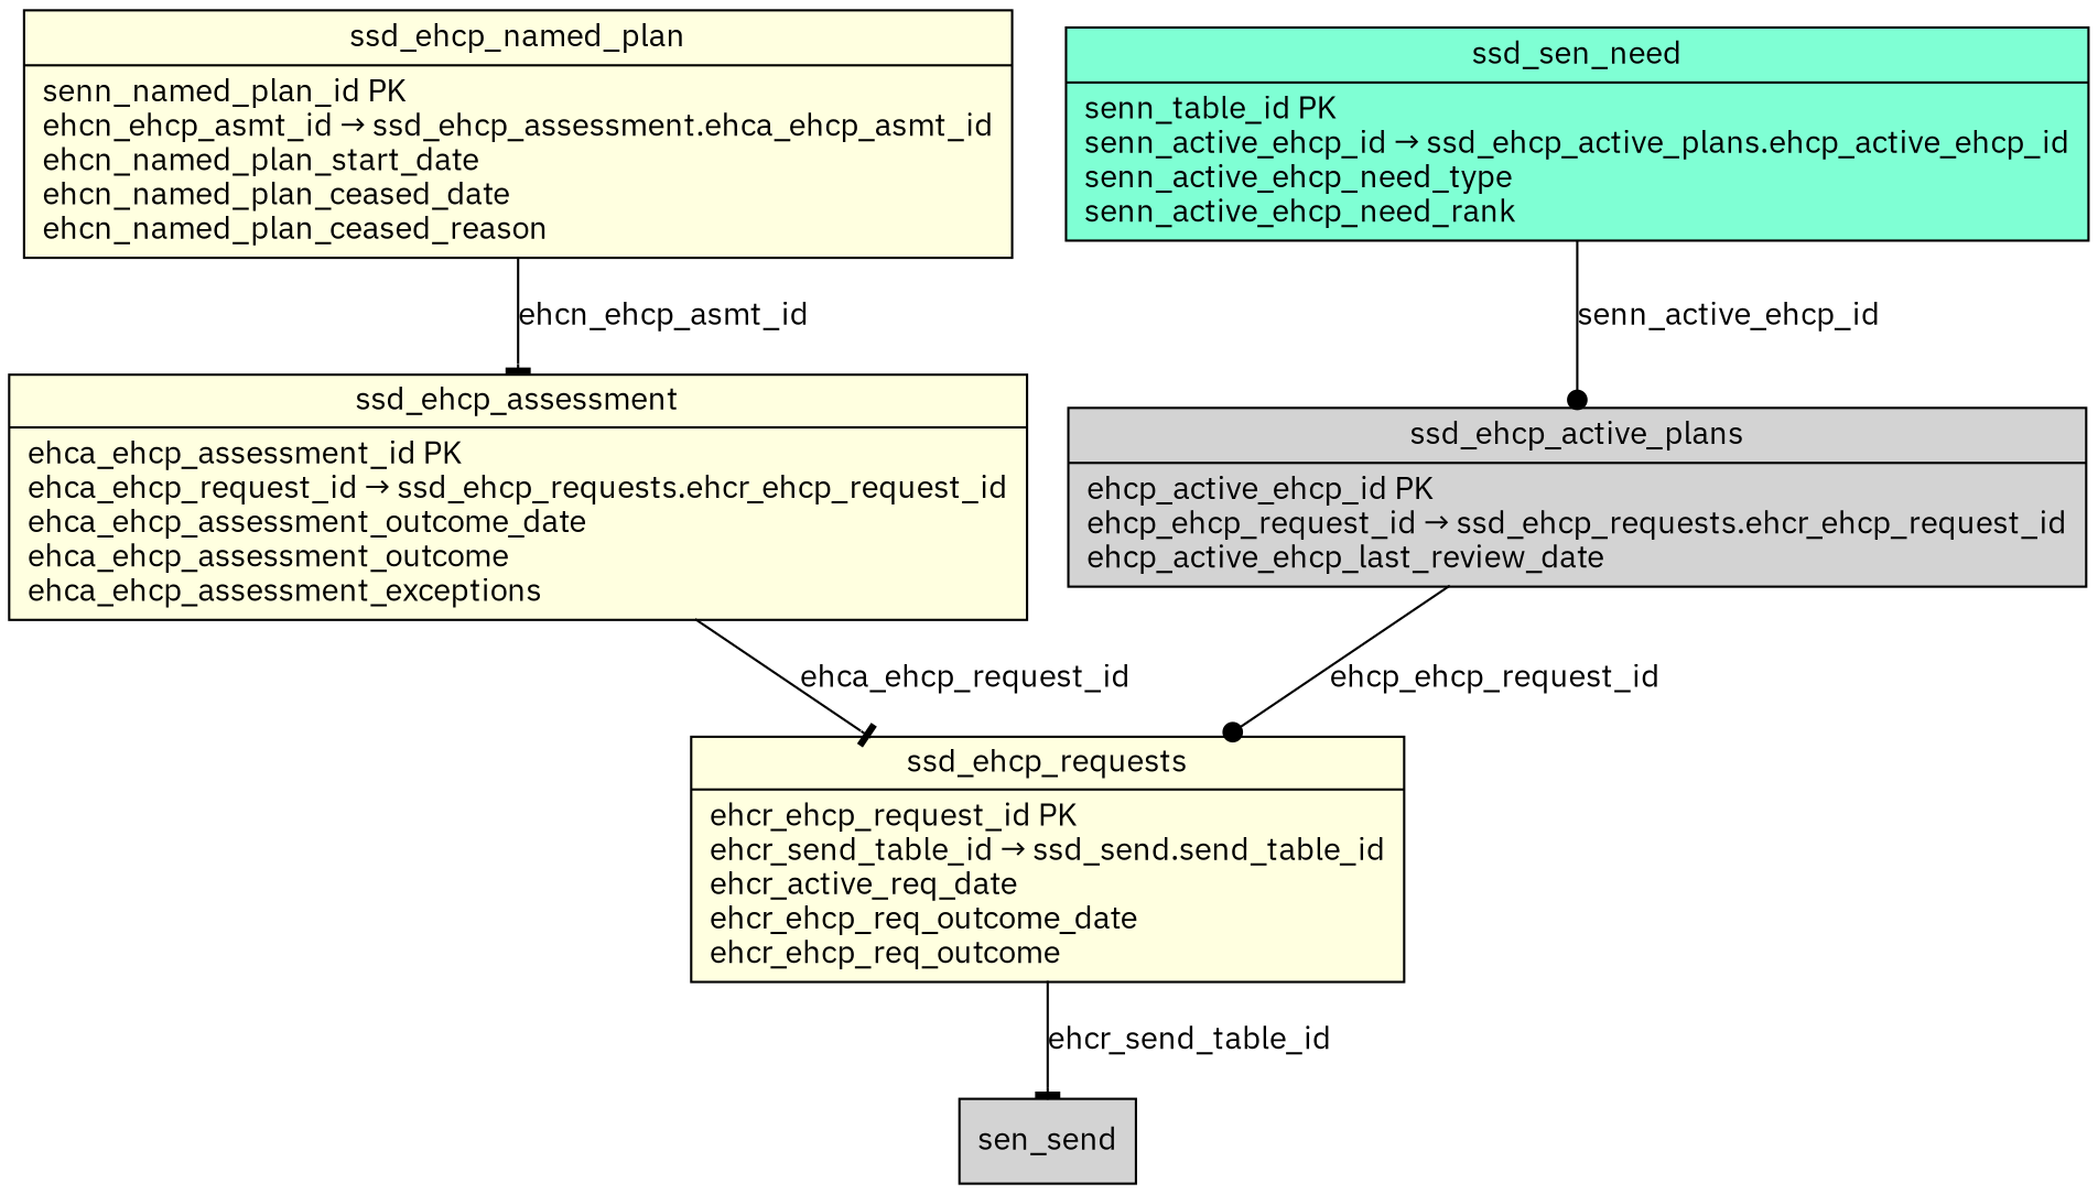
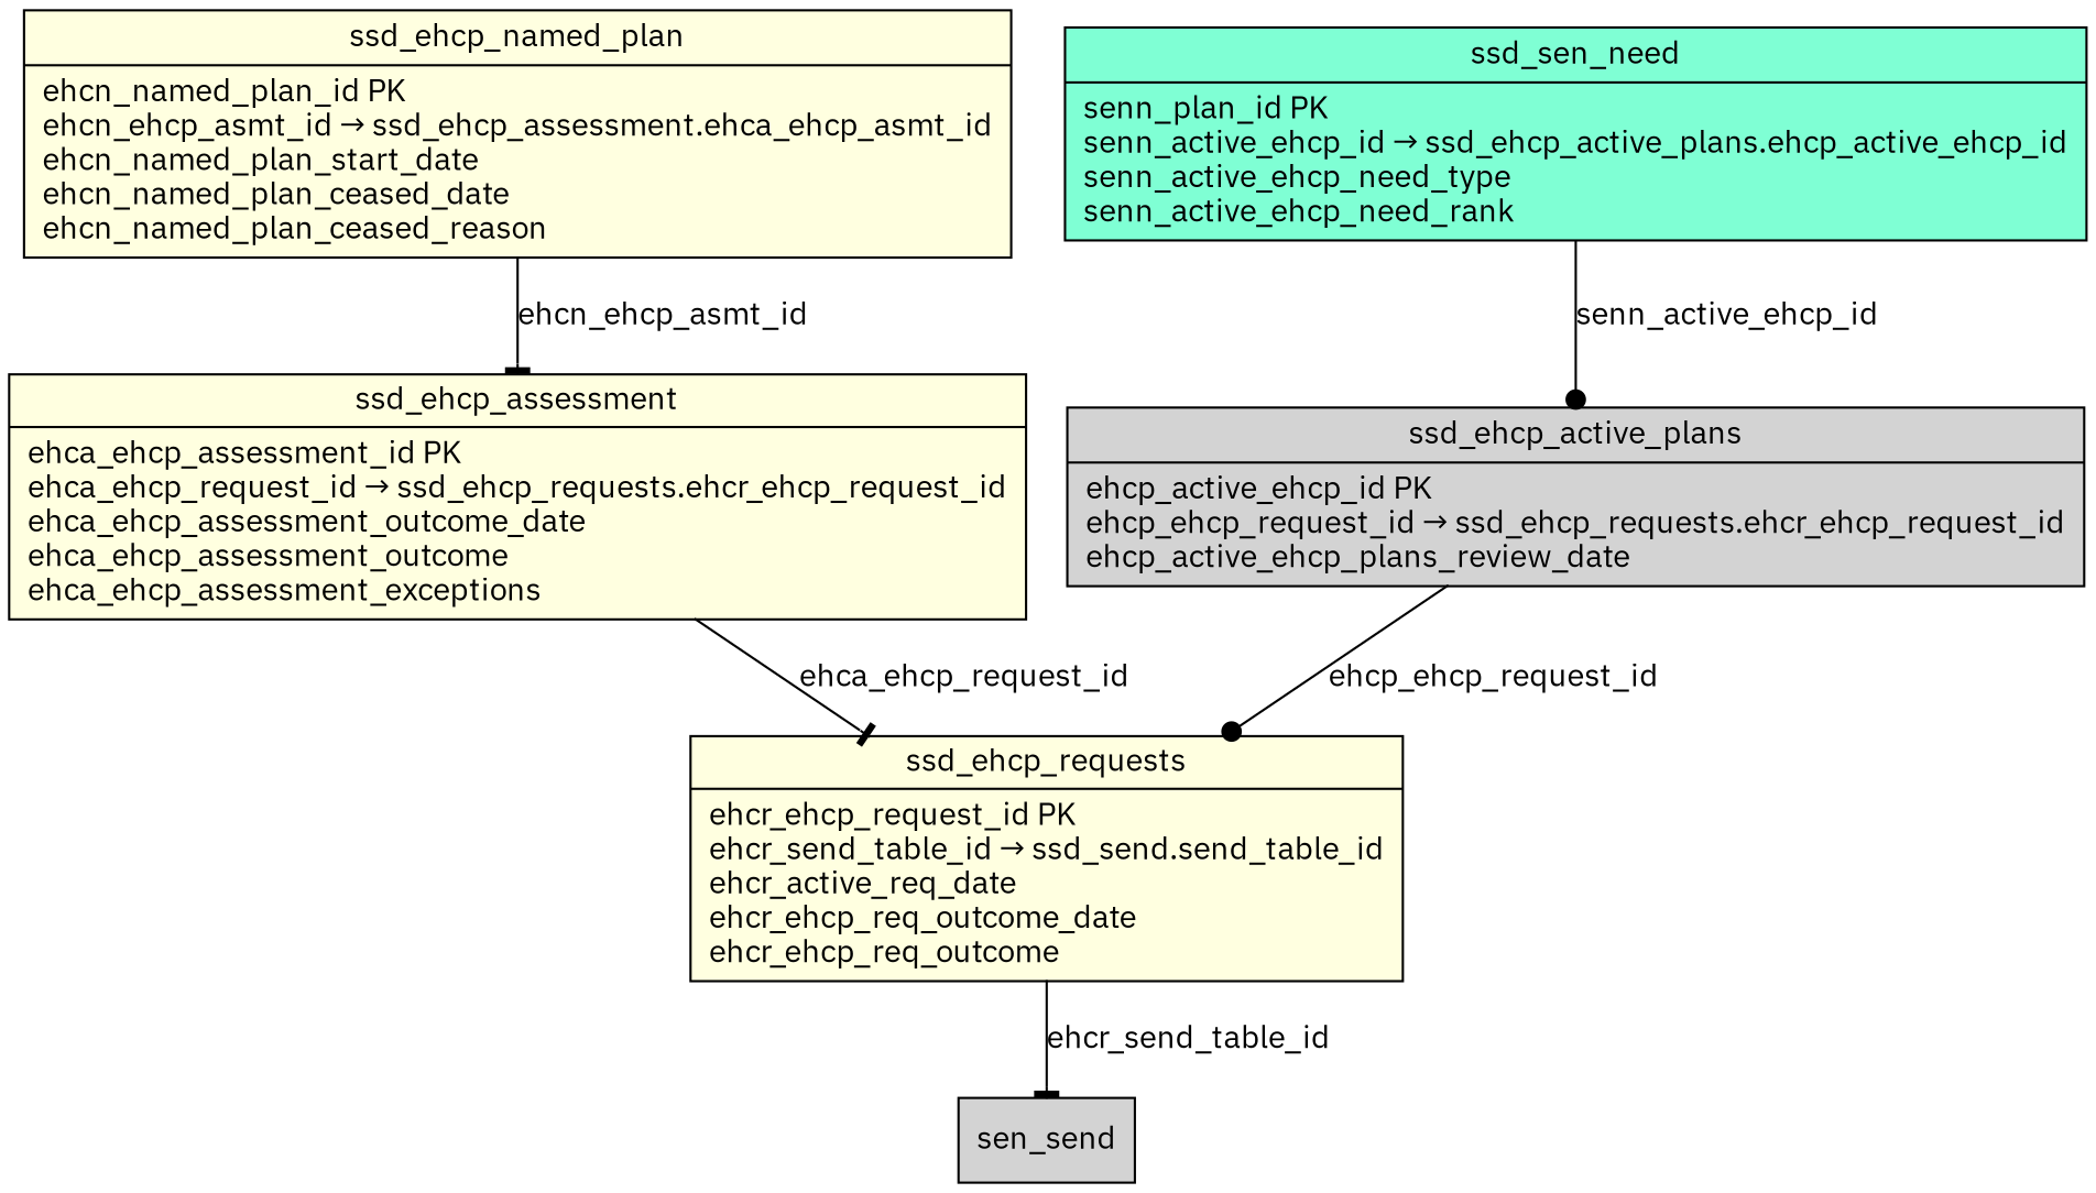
  digraph {
    fontname="IBM Plex Sans"
    node [fillcolor=lightyellow fontname="IBM Plex Sans" shape=record style=filled]
    edge [arrowhead=tee fontname="IBM Plex Sans"]
    n1 [label="{ssd_ehcp_requests|ehcr_ehcp_request_id PK\lehcr_send_table_id → ssd_send.send_table_id\lehcr_active_req_date\lehcr_ehcp_req_outcome_date\lehcr_ehcp_req_outcome\l}"]
    n2 [fillcolor=lightgrey label=sen_send]
    n3 [label="{ssd_ehcp_assessment|ehca_ehcp_assessment_id PK\lehca_ehcp_request_id → ssd_ehcp_requests.ehcr_ehcp_request_id\lehca_ehcp_assessment_outcome_date\lehca_ehcp_assessment_outcome\lehca_ehcp_assessment_exceptions\l}"]
-   n4 [fillcolor=aquamarine label="{ssd_sen_need|senn_table_id PK\lsenn_active_ehcp_id → ssd_ehcp_active_plans.ehcp_active_ehcp_id\lsenn_active_ehcp_need_type\lsenn_active_ehcp_need_rank\l}"]
-   n5 [fillcolor=lightgrey label="{ssd_ehcp_active_plans|ehcp_active_ehcp_id PK\lehcp_ehcp_request_id → ssd_ehcp_requests.ehcr_ehcp_request_id\lehcp_active_ehcp_last_review_date\l}"]
-   n6 [label="{ssd_ehcp_named_plan|senn_named_plan_id PK\lehcn_ehcp_asmt_id → ssd_ehcp_assessment.ehca_ehcp_asmt_id\lehcn_named_plan_start_date\lehcn_named_plan_ceased_date\lehcn_named_plan_ceased_reason\l}"]
+   n4 [fillcolor=aquamarine label="{ssd_sen_need|senn_plan_id PK\lsenn_active_ehcp_id → ssd_ehcp_active_plans.ehcp_active_ehcp_id\lsenn_active_ehcp_need_type\lsenn_active_ehcp_need_rank\l}"]
+   n5 [fillcolor=lightgrey label="{ssd_ehcp_active_plans|ehcp_active_ehcp_id PK\lehcp_ehcp_request_id → ssd_ehcp_requests.ehcr_ehcp_request_id\lehcp_active_ehcp_plans_review_date\l}"]
+   n6 [label="{ssd_ehcp_named_plan|ehcn_named_plan_id PK\lehcn_ehcp_asmt_id → ssd_ehcp_assessment.ehca_ehcp_asmt_id\lehcn_named_plan_start_date\lehcn_named_plan_ceased_date\lehcn_named_plan_ceased_reason\l}"]
    n1 -> n2 [label=ehcr_send_table_id]
    n3 -> n1 [label=ehca_ehcp_request_id]
    n4 -> n5 [arrowhead=dot label=senn_active_ehcp_id]
    n5 -> n1 [arrowhead=dot label=ehcp_ehcp_request_id]
    n6 -> n3 [label=ehcn_ehcp_asmt_id]
  }
